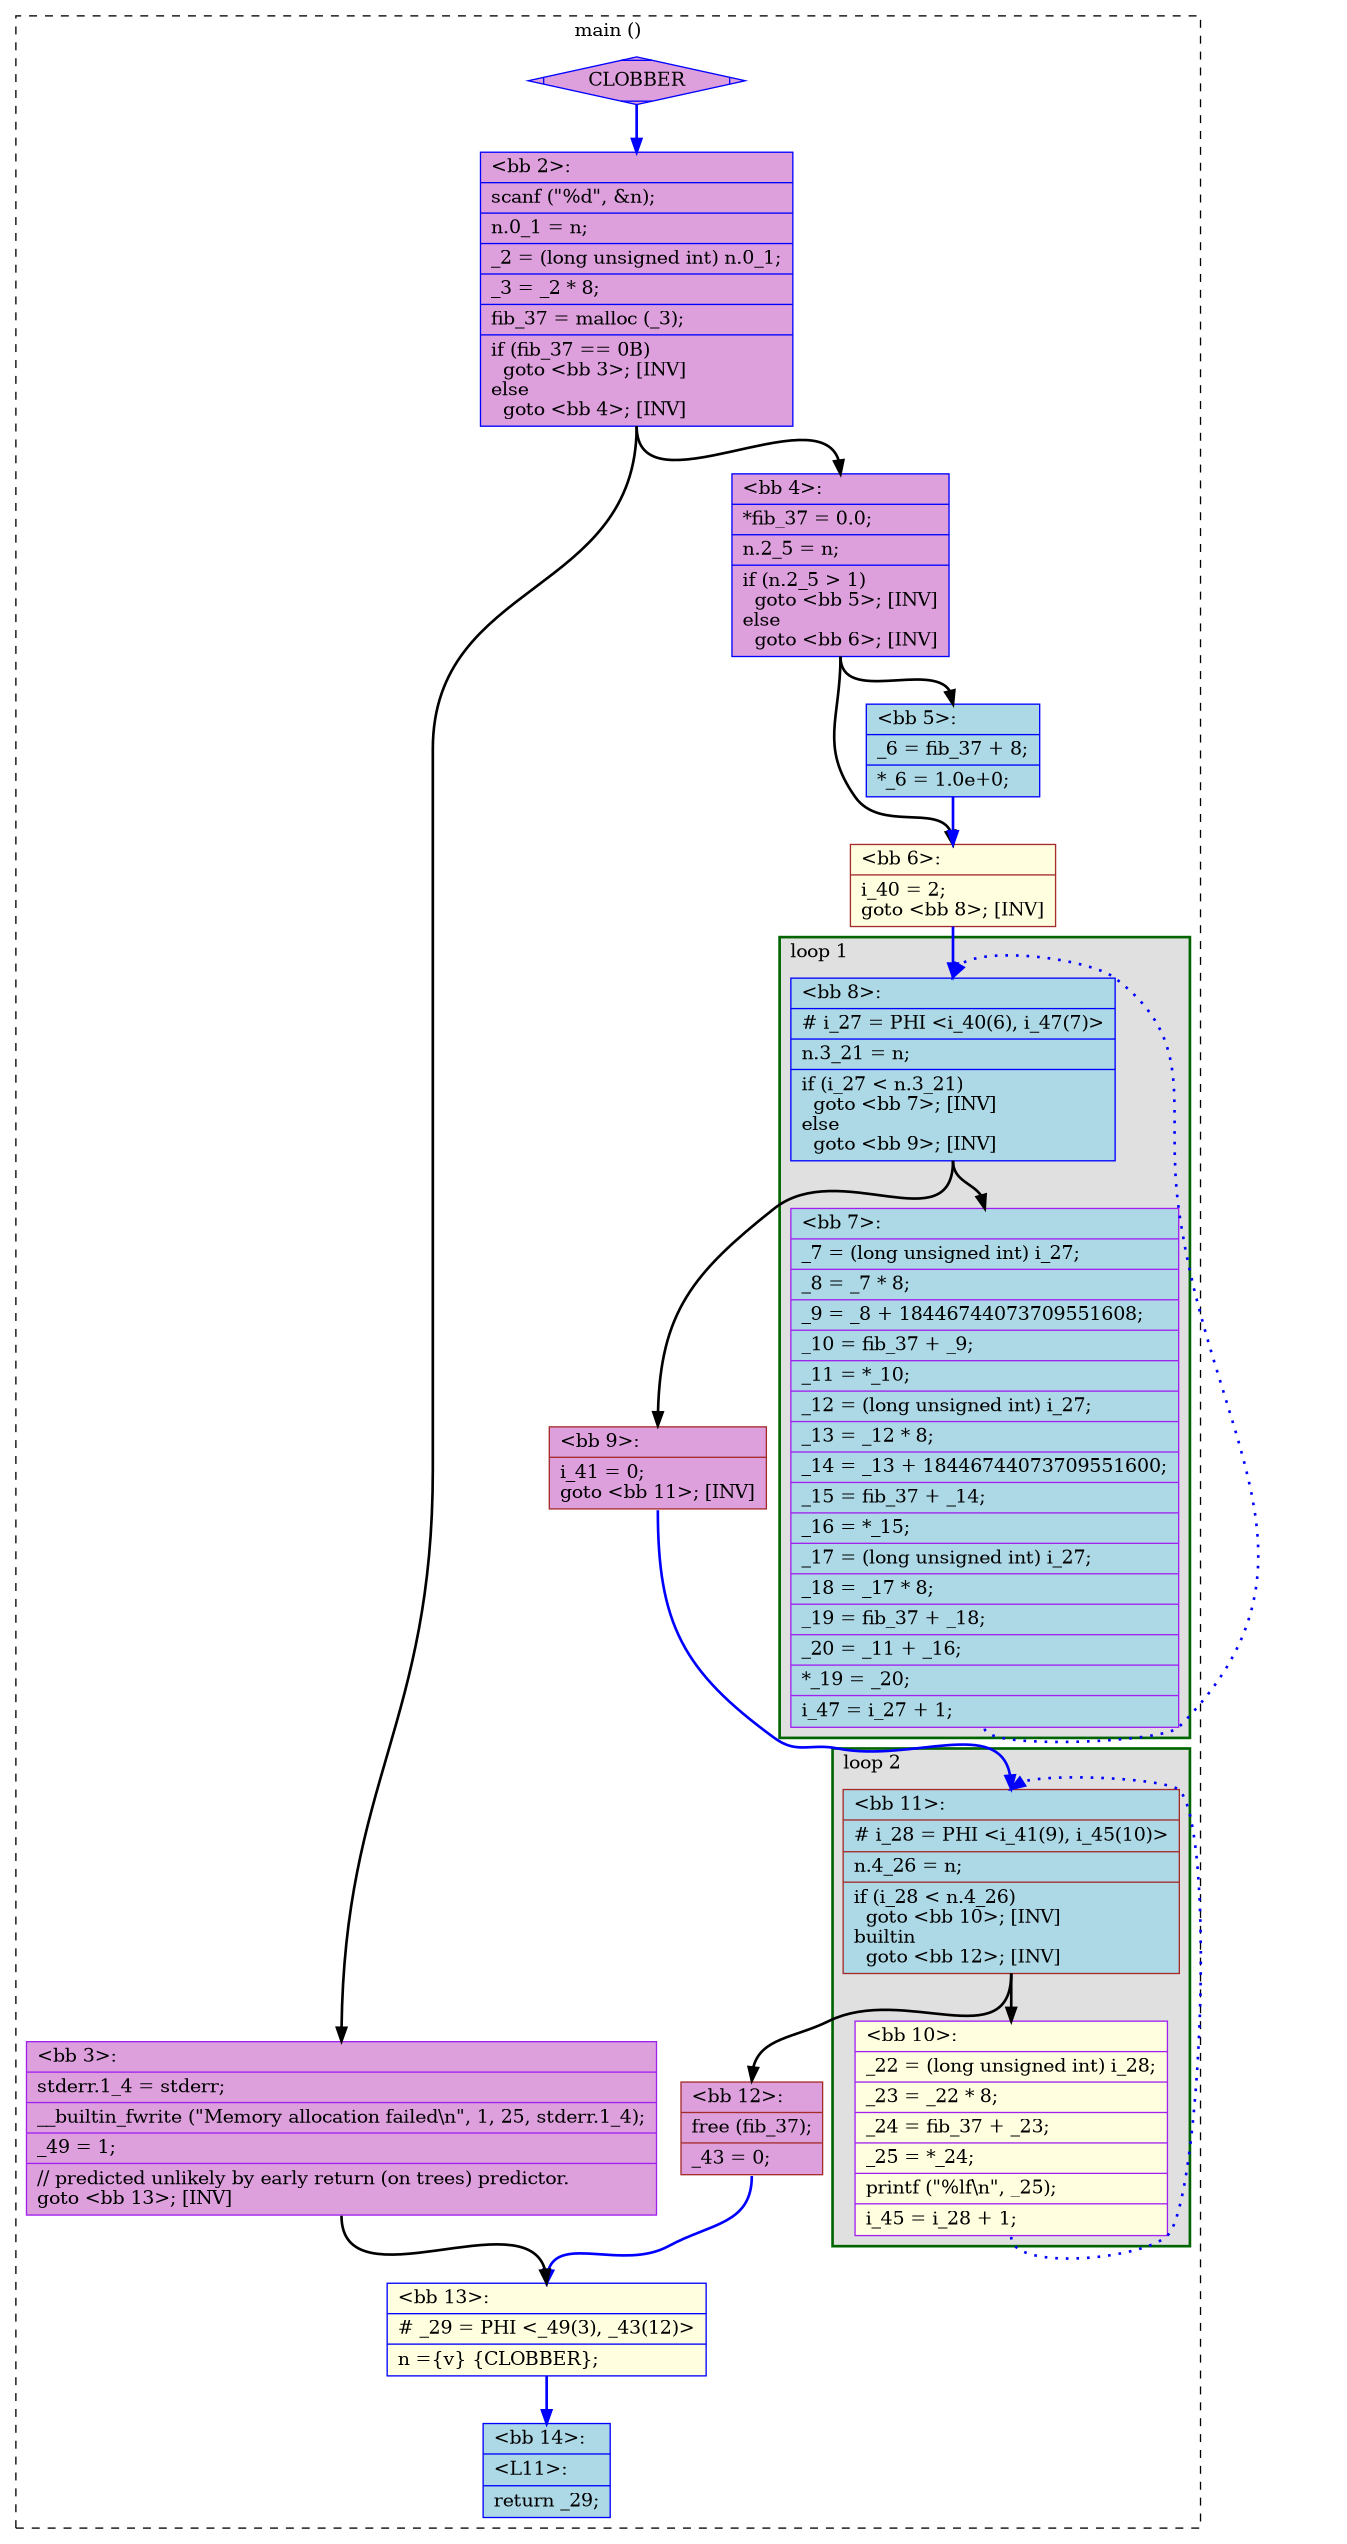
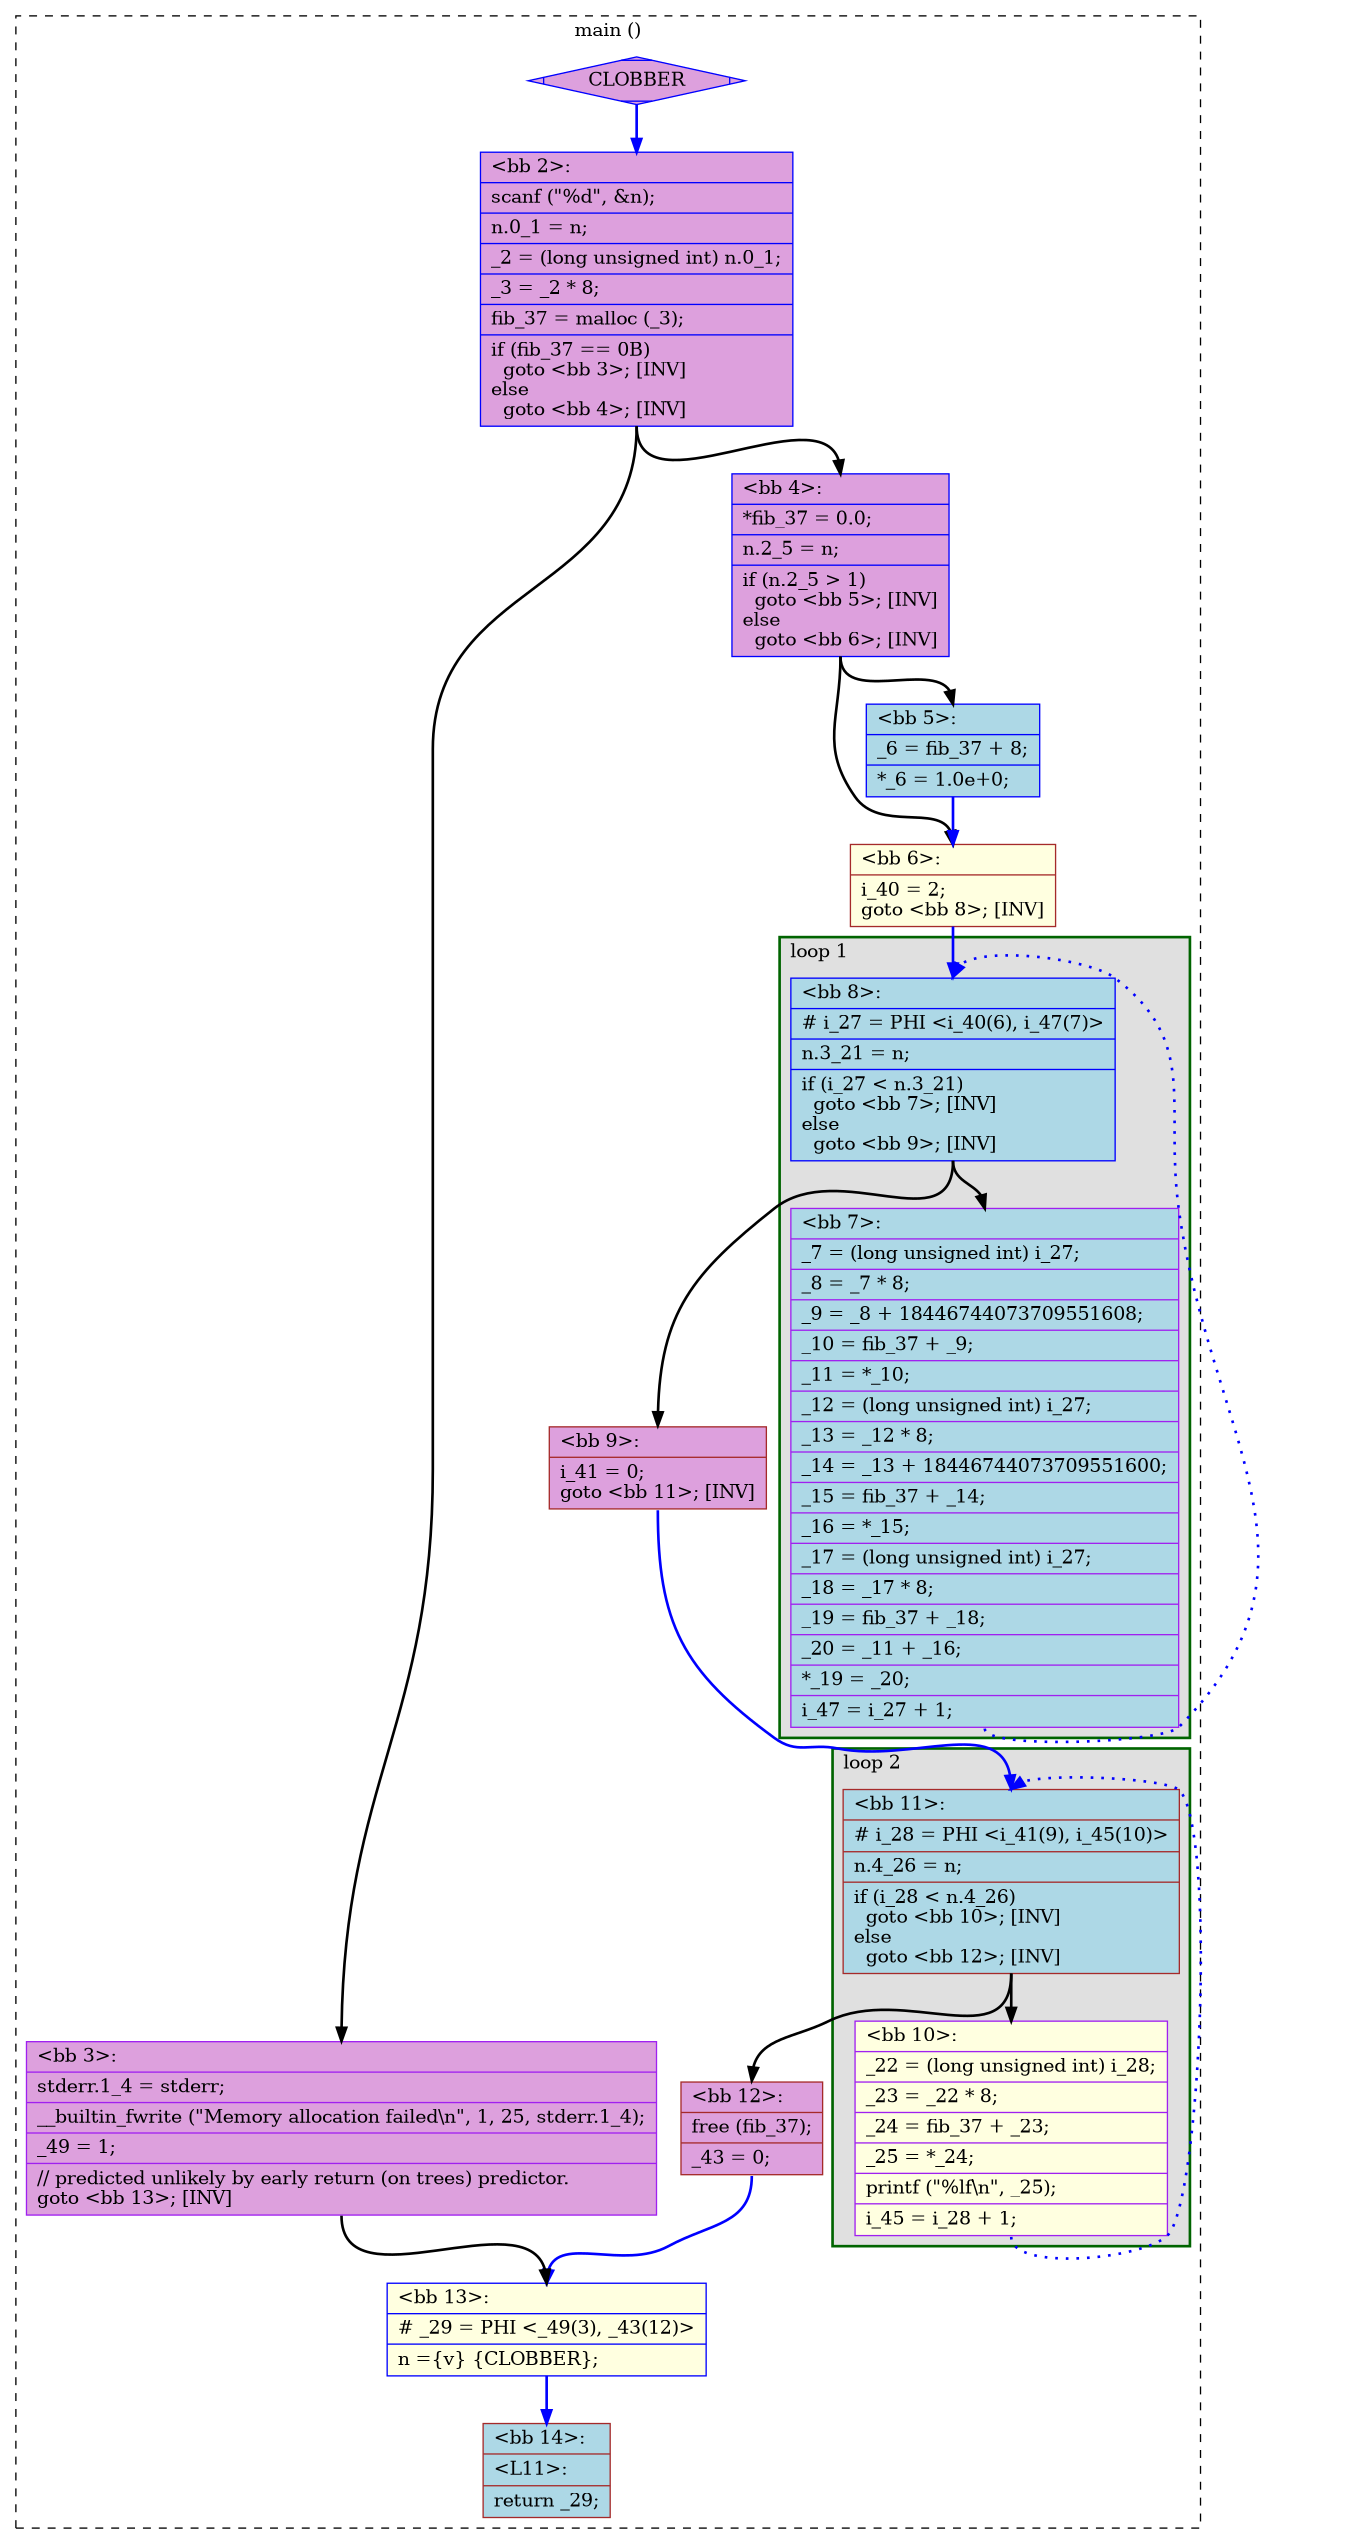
  digraph {
    node [color=blue fillcolor=plum shape=record style=filled]
    edge [color=black constraint=true headport=n style="solid,bold" tailport=s weight=10]
-   n1 [color=brown fillcolor=lightblue label="{\<bb\ 11\>:\l|#\ i_28\ =\ PHI\ \<i_41(9),\ i_45(10)\>\l|n.4_26\ =\ n;\l|if\ (i_28\ \<\ n.4_26)\l\ \ goto\ \<bb\ 10\>;\ [INV]\lbuiltin\l\ \ goto\ \<bb\ 12\>;\ [INV]\l}"]
+   n1 [color=brown fillcolor=lightblue label="{\<bb\ 11\>:\l|#\ i_28\ =\ PHI\ \<i_41(9),\ i_45(10)\>\l|n.4_26\ =\ n;\l|if\ (i_28\ \<\ n.4_26)\l\ \ goto\ \<bb\ 10\>;\ [INV]\lelse\l\ \ goto\ \<bb\ 12\>;\ [INV]\l}"]
    n2 [color=purple fillcolor=lightyellow label="{\<bb\ 10\>:\l|_22\ =\ (long\ unsigned\ int)\ i_28;\l|_23\ =\ _22\ *\ 8;\l|_24\ =\ fib_37\ +\ _23;\l|_25\ =\ *_24;\l|printf\ (\"%lf\\n\",\ _25);\l|i_45\ =\ i_28\ +\ 1;\l}"]
    n3 [fillcolor=lightblue label="{\<bb\ 8\>:\l|#\ i_27\ =\ PHI\ \<i_40(6),\ i_47(7)\>\l|n.3_21\ =\ n;\l|if\ (i_27\ \<\ n.3_21)\l\ \ goto\ \<bb\ 7\>;\ [INV]\lelse\l\ \ goto\ \<bb\ 9\>;\ [INV]\l}"]
    n4 [color=purple fillcolor=lightblue label="{\<bb\ 7\>:\l|_7\ =\ (long\ unsigned\ int)\ i_27;\l|_8\ =\ _7\ *\ 8;\l|_9\ =\ _8\ +\ 18446744073709551608;\l|_10\ =\ fib_37\ +\ _9;\l|_11\ =\ *_10;\l|_12\ =\ (long\ unsigned\ int)\ i_27;\l|_13\ =\ _12\ *\ 8;\l|_14\ =\ _13\ +\ 18446744073709551600;\l|_15\ =\ fib_37\ +\ _14;\l|_16\ =\ *_15;\l|_17\ =\ (long\ unsigned\ int)\ i_27;\l|_18\ =\ _17\ *\ 8;\l|_19\ =\ fib_37\ +\ _18;\l|_20\ =\ _11\ +\ _16;\l|*_19\ =\ _20;\l|i_47\ =\ i_27\ +\ 1;\l}"]
    n5 [color=brown label="{\<bb\ 12\>:\l|free\ (fib_37);\l|_43\ =\ 0;\l}"]
    n6 [color=brown label="{\<bb\ 9\>:\l|i_41\ =\ 0;\lgoto\ \<bb\ 11\>;\ [INV]\l}"]
    n7 [label=CLOBBER shape=Mdiamond]
    n8 [label="{\<bb\ 2\>:\l|scanf\ (\"%d\",\ &n);\l|n.0_1\ =\ n;\l|_2\ =\ (long\ unsigned\ int)\ n.0_1;\l|_3\ =\ _2\ *\ 8;\l|fib_37\ =\ malloc\ (_3);\l|if\ (fib_37\ ==\ 0B)\l\ \ goto\ \<bb\ 3\>;\ [INV]\lelse\l\ \ goto\ \<bb\ 4\>;\ [INV]\l}"]
    n9 [color=purple label="{\<bb\ 3\>:\l|stderr.1_4\ =\ stderr;\l|__builtin_fwrite\ (\"Memory\ allocation\ failed\\n\",\ 1,\ 25,\ stderr.1_4);\l|_49\ =\ 1;\l|//\ predicted\ unlikely\ by\ early\ return\ (on\ trees)\ predictor.\lgoto\ \<bb\ 13\>;\ [INV]\l}"]
    n10 [label="{\<bb\ 4\>:\l|*fib_37\ =\ 0.0;\l|n.2_5\ =\ n;\l|if\ (n.2_5\ \>\ 1)\l\ \ goto\ \<bb\ 5\>;\ [INV]\lelse\l\ \ goto\ \<bb\ 6\>;\ [INV]\l}"]
    n11 [fillcolor=lightyellow label="{\<bb\ 13\>:\l|#\ _29\ =\ PHI\ \<_49(3),\ _43(12)\>\l|n\ =\{v\}\ \{CLOBBER\};\l}"]
    n12 [fillcolor=lightblue label="{\<bb\ 5\>:\l|_6\ =\ fib_37\ +\ 8;\l|*_6\ =\ 1.0e+0;\l}"]
    n13 [color=brown fillcolor=lightyellow label="{\<bb\ 6\>:\l|i_40\ =\ 2;\lgoto\ \<bb\ 8\>;\ [INV]\l}"]
-   n14 [fillcolor=lightblue label="{\<bb\ 14\>:\l|\<L11\>:\l|return\ _29;\l}"]
+   n14 [color=brown fillcolor=lightblue label="{\<bb\ 14\>:\l|\<L11\>:\l|return\ _29;\l}"]
    subgraph cluster_1 {
      color=black
      label="main ()"
      style=dashed
      n5
      n6
      n7
      n8
      n9
      n10
      n11
      n12
      n13
      n14
      subgraph cluster_2 {
        color=darkgreen
        fillcolor=grey88
        label="loop 2"
        labeljust=l
        penwidth=2
        style=filled
        n1
        n2
      }
      subgraph cluster_3 {
        color=darkgreen
        fillcolor=grey88
        label="loop 1"
        labeljust=l
        penwidth=2
        style=filled
        n3
        n4
      }
    }
    n1 -> n2
    n1 -> n5
    n2 -> n1 [color=blue constraint=false style="dotted,bold"]
    n3 -> n4
    n3 -> n6
    n4 -> n3 [color=blue constraint=false style="dotted,bold"]
    n5 -> n11 [color=blue weight=100]
    n6 -> n1 [color=blue weight=100]
    n7 -> n8 [color=blue weight=100]
    n8 -> n9
    n8 -> n10
    n9 -> n11 [weight=100]
    n10 -> n12
    n10 -> n13
    n11 -> n14 [color=blue weight=100]
    n12 -> n13 [color=blue weight=100]
    n13 -> n3 [color=blue weight=100]
  }
